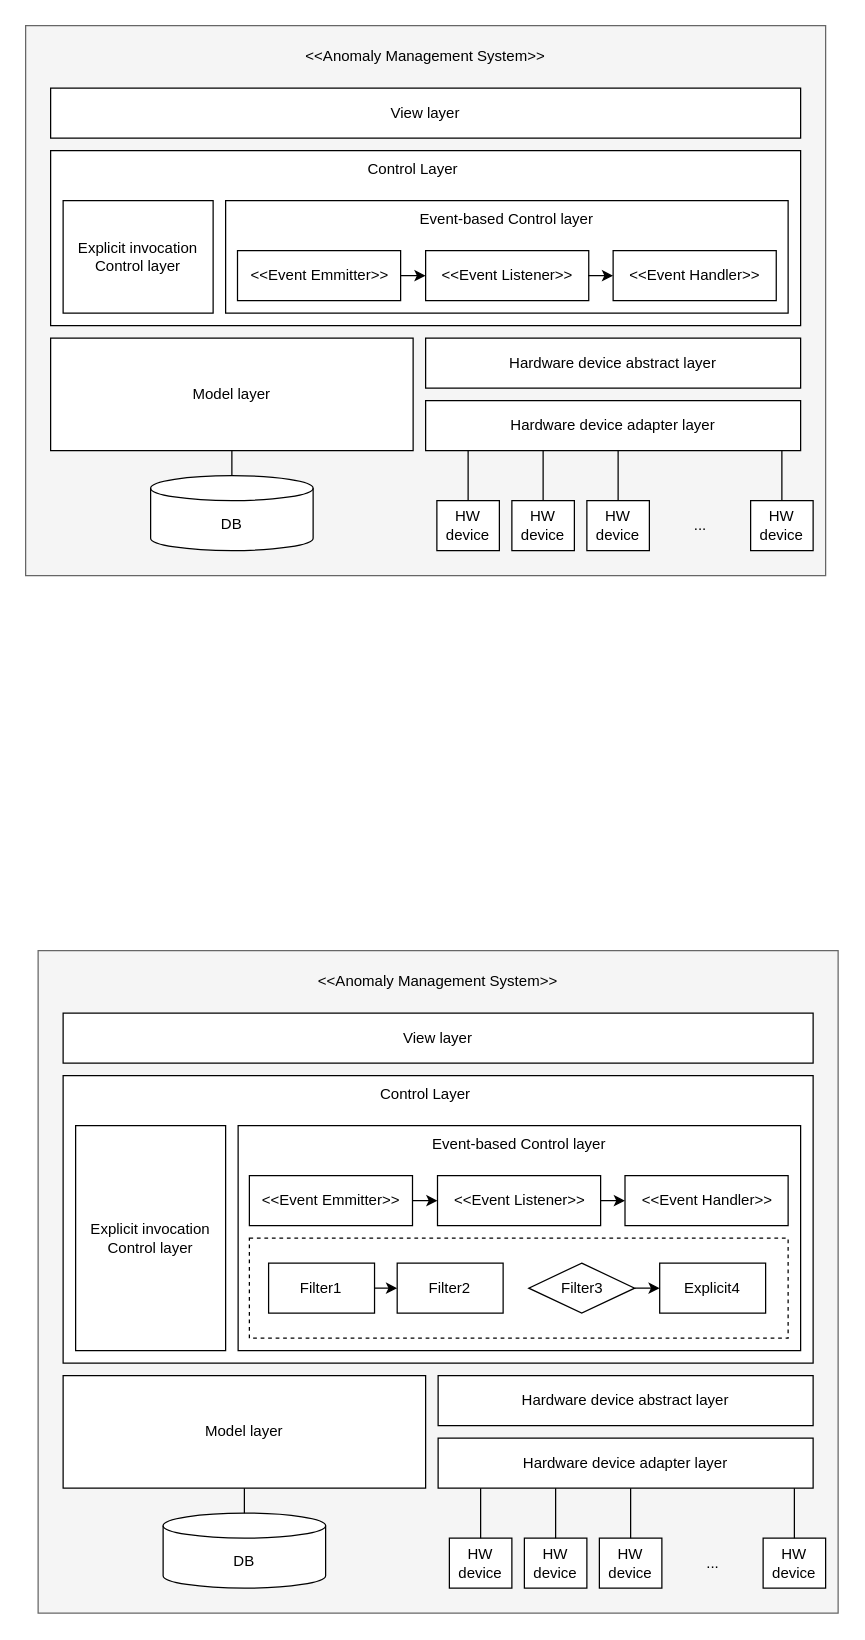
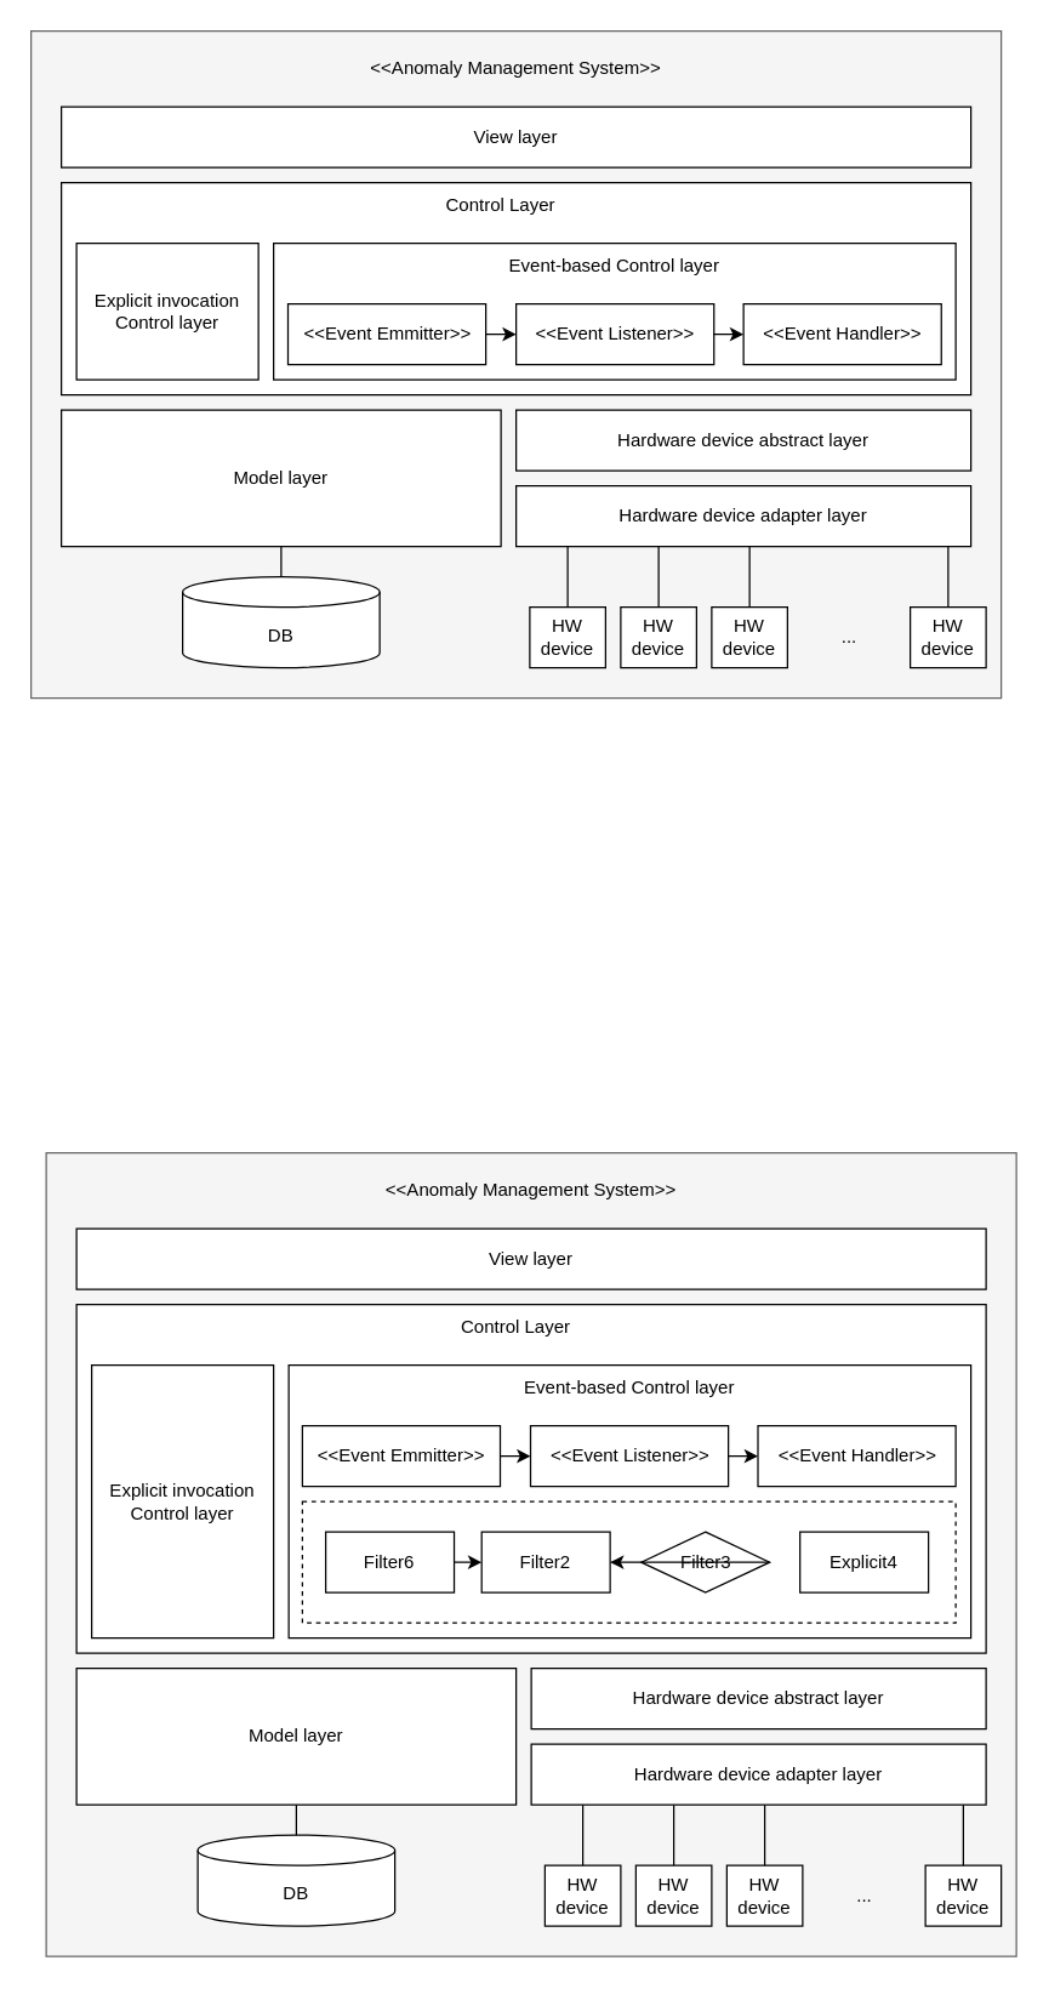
  <mxCell id="0" />
  <mxCell id="1" parent="0" />
  <mxCell id="2" value="" style="rounded=0;whiteSpace=wrap;html=1;fillColor=#f5f5f5;fontColor=#333333;strokeColor=#666666;" vertex="1" parent="1"><mxGeometry x="20" y="20" width="640" height="440" as="geometry" /></mxCell>
  <mxCell id="3" value="View layer" style="rounded=0;whiteSpace=wrap;html=1;" vertex="1" parent="1"><mxGeometry x="40" y="70" width="600" height="40" as="geometry" /></mxCell>
  <mxCell id="4" value="" style="rounded=0;whiteSpace=wrap;html=1;" vertex="1" parent="1"><mxGeometry x="40" y="120" width="600" height="140" as="geometry" /></mxCell>
  <mxCell id="5" value="Model layer" style="rounded=0;whiteSpace=wrap;html=1;" vertex="1" parent="1"><mxGeometry x="40" y="270" width="290" height="90" as="geometry" /></mxCell>
  <mxCell id="6" value="Hardware device abstract layer" style="rounded=0;whiteSpace=wrap;html=1;" vertex="1" parent="1"><mxGeometry x="340" y="270" width="300" height="40" as="geometry" /></mxCell>
  <mxCell id="7" value="Hardware device adapter layer" style="rounded=0;whiteSpace=wrap;html=1;" vertex="1" parent="1"><mxGeometry x="340" y="320" width="300" height="40" as="geometry" /></mxCell>
  <mxCell id="8" value="&amp;lt;&amp;lt;Anomaly Management System&amp;gt;&amp;gt;" style="text;html=1;strokeColor=none;fillColor=none;align=center;verticalAlign=middle;whiteSpace=wrap;rounded=0;" vertex="1" parent="1"><mxGeometry x="215" y="30" width="250" height="30" as="geometry" /></mxCell>
  <mxCell id="9" value="DB" style="shape=cylinder3;whiteSpace=wrap;html=1;boundedLbl=1;backgroundOutline=1;size=10.0;" vertex="1" parent="1"><mxGeometry x="120" y="380" width="130" height="60" as="geometry" /></mxCell>
  <mxCell id="10" value="HW &lt;br&gt;device" style="rounded=0;whiteSpace=wrap;html=1;" vertex="1" parent="1"><mxGeometry x="349" y="400" width="50" height="40" as="geometry" /></mxCell>
  <mxCell id="11" value="" style="endArrow=none;html=1;rounded=0;" edge="1" parent="1" source="10"><mxGeometry width="50" height="50" relative="1" as="geometry"><mxPoint x="403" y="260" as="sourcePoint" /><mxPoint x="374" y="360" as="targetPoint" /></mxGeometry></mxCell>
  <mxCell id="12" value="HW &lt;br&gt;device" style="rounded=0;whiteSpace=wrap;html=1;" vertex="1" parent="1"><mxGeometry x="409" y="400" width="50" height="40" as="geometry" /></mxCell>
  <mxCell id="13" value="" style="endArrow=none;html=1;rounded=0;" edge="1" parent="1" source="12"><mxGeometry width="50" height="50" relative="1" as="geometry"><mxPoint x="463" y="260" as="sourcePoint" /><mxPoint x="434" y="360" as="targetPoint" /></mxGeometry></mxCell>
  <mxCell id="14" value="HW &lt;br&gt;device" style="rounded=0;whiteSpace=wrap;html=1;" vertex="1" parent="1"><mxGeometry x="469" y="400" width="50" height="40" as="geometry" /></mxCell>
  <mxCell id="15" value="" style="endArrow=none;html=1;rounded=0;" edge="1" parent="1" source="14"><mxGeometry width="50" height="50" relative="1" as="geometry"><mxPoint x="523" y="260" as="sourcePoint" /><mxPoint x="494" y="360" as="targetPoint" /></mxGeometry></mxCell>
  <mxCell id="16" value="" style="endArrow=none;html=1;rounded=0;exitX=0.5;exitY=0;exitDx=0;exitDy=0;exitPerimeter=0;entryX=0.5;entryY=1;entryDx=0;entryDy=0;" edge="1" parent="1" source="9" target="5"><mxGeometry width="50" height="50" relative="1" as="geometry"><mxPoint x="274" y="410" as="sourcePoint" /><mxPoint x="120" y="360" as="targetPoint" /></mxGeometry></mxCell>
  <mxCell id="17" value="Explicit invocation &lt;br&gt;Control layer" style="rounded=0;whiteSpace=wrap;html=1;" vertex="1" parent="1"><mxGeometry x="50" y="160" width="120" height="90" as="geometry" /></mxCell>
  <mxCell id="18" value="Control Layer" style="text;html=1;strokeColor=none;fillColor=none;align=center;verticalAlign=middle;whiteSpace=wrap;rounded=0;" vertex="1" parent="1"><mxGeometry x="270" y="120" width="120" height="30" as="geometry" /></mxCell>
  <mxCell id="19" value="" style="rounded=0;whiteSpace=wrap;html=1;" vertex="1" parent="1"><mxGeometry x="180" y="160" width="450" height="90" as="geometry" /></mxCell>
  <mxCell id="20" value="&amp;lt;&amp;lt;Event Emmitter&amp;gt;&amp;gt;" style="rounded=0;whiteSpace=wrap;html=1;" vertex="1" parent="1"><mxGeometry x="189.5" y="200" width="130.5" height="40" as="geometry" /></mxCell>
  <mxCell id="21" value="&amp;lt;&amp;lt;Event Listener&amp;gt;&amp;gt;" style="rounded=0;whiteSpace=wrap;html=1;" vertex="1" parent="1"><mxGeometry x="340" y="200" width="130.5" height="40" as="geometry" /></mxCell>
  <mxCell id="22" value="&amp;lt;&amp;lt;Event Handler&amp;gt;&amp;gt;" style="rounded=0;whiteSpace=wrap;html=1;" vertex="1" parent="1"><mxGeometry x="490" y="200" width="130.5" height="40" as="geometry" /></mxCell>
  <mxCell id="23" value="Event-based Control layer" style="text;html=1;strokeColor=none;fillColor=none;align=center;verticalAlign=middle;whiteSpace=wrap;rounded=0;" vertex="1" parent="1"><mxGeometry x="315.25" y="160" width="180" height="30" as="geometry" /></mxCell>
  <mxCell id="24" value="" style="endArrow=classic;html=1;rounded=0;entryX=0;entryY=0.5;entryDx=0;entryDy=0;exitX=1;exitY=0.5;exitDx=0;exitDy=0;" edge="1" parent="1" source="20" target="21"><mxGeometry width="50" height="50" relative="1" as="geometry"><mxPoint x="260" y="290" as="sourcePoint" /><mxPoint x="310" y="240" as="targetPoint" /></mxGeometry></mxCell>
  <mxCell id="25" value="" style="endArrow=classic;html=1;rounded=0;entryX=0;entryY=0.5;entryDx=0;entryDy=0;" edge="1" parent="1" target="22"><mxGeometry width="50" height="50" relative="1" as="geometry"><mxPoint x="470" y="220" as="sourcePoint" /><mxPoint x="350" y="230" as="targetPoint" /></mxGeometry></mxCell>
  <mxCell id="26" value="HW &lt;br&gt;device" style="rounded=0;whiteSpace=wrap;html=1;" vertex="1" parent="1"><mxGeometry x="600" y="400" width="50" height="40" as="geometry" /></mxCell>
  <mxCell id="27" value="" style="endArrow=none;html=1;rounded=0;" edge="1" parent="1" source="26"><mxGeometry width="50" height="50" relative="1" as="geometry"><mxPoint x="654" y="260" as="sourcePoint" /><mxPoint x="625" y="360" as="targetPoint" /></mxGeometry></mxCell>
  <mxCell id="28" value="..." style="text;html=1;strokeColor=none;fillColor=none;align=center;verticalAlign=middle;whiteSpace=wrap;rounded=0;" vertex="1" parent="1"><mxGeometry x="530" y="405" width="60" height="30" as="geometry" /></mxCell>
  <mxCell id="29" value="" style="rounded=0;whiteSpace=wrap;html=1;fillColor=#f5f5f5;fontColor=#333333;strokeColor=#666666;" vertex="1" parent="1"><mxGeometry x="30" y="760" width="640" height="530" as="geometry" /></mxCell>
  <mxCell id="30" value="View layer" style="rounded=0;whiteSpace=wrap;html=1;" vertex="1" parent="1"><mxGeometry x="50" y="810" width="600" height="40" as="geometry" /></mxCell>
  <mxCell id="31" value="" style="rounded=0;whiteSpace=wrap;html=1;" vertex="1" parent="1"><mxGeometry x="50" y="860" width="600" height="230" as="geometry" /></mxCell>
  <mxCell id="32" value="Model layer" style="rounded=0;whiteSpace=wrap;html=1;" vertex="1" parent="1"><mxGeometry x="50" y="1100" width="290" height="90" as="geometry" /></mxCell>
  <mxCell id="33" value="Hardware device abstract layer" style="rounded=0;whiteSpace=wrap;html=1;" vertex="1" parent="1"><mxGeometry x="350" y="1100" width="300" height="40" as="geometry" /></mxCell>
  <mxCell id="34" value="Hardware device adapter layer" style="rounded=0;whiteSpace=wrap;html=1;" vertex="1" parent="1"><mxGeometry x="350" y="1150" width="300" height="40" as="geometry" /></mxCell>
  <mxCell id="35" value="&amp;lt;&amp;lt;Anomaly Management System&amp;gt;&amp;gt;" style="text;html=1;strokeColor=none;fillColor=none;align=center;verticalAlign=middle;whiteSpace=wrap;rounded=0;" vertex="1" parent="1"><mxGeometry x="225" y="770" width="250" height="30" as="geometry" /></mxCell>
  <mxCell id="36" value="DB" style="shape=cylinder3;whiteSpace=wrap;html=1;boundedLbl=1;backgroundOutline=1;size=10.0;" vertex="1" parent="1"><mxGeometry x="130" y="1210" width="130" height="60" as="geometry" /></mxCell>
  <mxCell id="37" value="HW &lt;br&gt;device" style="rounded=0;whiteSpace=wrap;html=1;" vertex="1" parent="1"><mxGeometry x="359" y="1230" width="50" height="40" as="geometry" /></mxCell>
  <mxCell id="38" value="" style="endArrow=none;html=1;rounded=0;" edge="1" parent="1" source="37"><mxGeometry width="50" height="50" relative="1" as="geometry"><mxPoint x="413" y="1090" as="sourcePoint" /><mxPoint x="384" y="1190" as="targetPoint" /></mxGeometry></mxCell>
  <mxCell id="39" value="HW &lt;br&gt;device" style="rounded=0;whiteSpace=wrap;html=1;" vertex="1" parent="1"><mxGeometry x="419" y="1230" width="50" height="40" as="geometry" /></mxCell>
  <mxCell id="40" value="" style="endArrow=none;html=1;rounded=0;" edge="1" parent="1" source="39"><mxGeometry width="50" height="50" relative="1" as="geometry"><mxPoint x="473" y="1090" as="sourcePoint" /><mxPoint x="444" y="1190" as="targetPoint" /></mxGeometry></mxCell>
  <mxCell id="41" value="HW &lt;br&gt;device" style="rounded=0;whiteSpace=wrap;html=1;" vertex="1" parent="1"><mxGeometry x="479" y="1230" width="50" height="40" as="geometry" /></mxCell>
  <mxCell id="42" value="" style="endArrow=none;html=1;rounded=0;" edge="1" parent="1" source="41"><mxGeometry width="50" height="50" relative="1" as="geometry"><mxPoint x="533" y="1090" as="sourcePoint" /><mxPoint x="504" y="1190" as="targetPoint" /></mxGeometry></mxCell>
  <mxCell id="43" value="" style="endArrow=none;html=1;rounded=0;exitX=0.5;exitY=0;exitDx=0;exitDy=0;exitPerimeter=0;entryX=0.5;entryY=1;entryDx=0;entryDy=0;" edge="1" parent="1" source="36" target="32"><mxGeometry width="50" height="50" relative="1" as="geometry"><mxPoint x="284" y="1240" as="sourcePoint" /><mxPoint x="130" y="1190" as="targetPoint" /></mxGeometry></mxCell>
  <mxCell id="44" value="Explicit invocation &lt;br&gt;Control layer" style="rounded=0;whiteSpace=wrap;html=1;" vertex="1" parent="1"><mxGeometry x="60" y="900" width="120" height="180" as="geometry" /></mxCell>
  <mxCell id="45" value="Control Layer" style="text;html=1;strokeColor=none;fillColor=none;align=center;verticalAlign=middle;whiteSpace=wrap;rounded=0;" vertex="1" parent="1"><mxGeometry x="280" y="860" width="120" height="30" as="geometry" /></mxCell>
  <mxCell id="46" value="" style="rounded=0;whiteSpace=wrap;html=1;" vertex="1" parent="1"><mxGeometry x="190" y="900" width="450" height="180" as="geometry" /></mxCell>
  <mxCell id="47" value="&amp;lt;&amp;lt;Event Emmitter&amp;gt;&amp;gt;" style="rounded=0;whiteSpace=wrap;html=1;" vertex="1" parent="1"><mxGeometry x="199" y="940" width="130.5" height="40" as="geometry" /></mxCell>
  <mxCell id="48" value="&amp;lt;&amp;lt;Event Listener&amp;gt;&amp;gt;" style="rounded=0;whiteSpace=wrap;html=1;" vertex="1" parent="1"><mxGeometry x="349.5" y="940" width="130.5" height="40" as="geometry" /></mxCell>
  <mxCell id="49" value="&amp;lt;&amp;lt;Event Handler&amp;gt;&amp;gt;" style="rounded=0;whiteSpace=wrap;html=1;" vertex="1" parent="1"><mxGeometry x="499.5" y="940" width="130.5" height="40" as="geometry" /></mxCell>
  <mxCell id="50" value="Event-based Control layer" style="text;html=1;strokeColor=none;fillColor=none;align=center;verticalAlign=middle;whiteSpace=wrap;rounded=0;" vertex="1" parent="1"><mxGeometry x="325.25" y="900" width="180" height="30" as="geometry" /></mxCell>
  <mxCell id="51" value="" style="endArrow=classic;html=1;rounded=0;entryX=0;entryY=0.5;entryDx=0;entryDy=0;exitX=1;exitY=0.5;exitDx=0;exitDy=0;" edge="1" parent="1" source="47" target="48"><mxGeometry width="50" height="50" relative="1" as="geometry"><mxPoint x="269.5" y="1030" as="sourcePoint" /><mxPoint x="319.5" y="980" as="targetPoint" /></mxGeometry></mxCell>
  <mxCell id="52" value="" style="endArrow=classic;html=1;rounded=0;entryX=0;entryY=0.5;entryDx=0;entryDy=0;" edge="1" parent="1" target="49"><mxGeometry width="50" height="50" relative="1" as="geometry"><mxPoint x="479.5" y="960" as="sourcePoint" /><mxPoint x="359.5" y="970" as="targetPoint" /></mxGeometry></mxCell>
  <mxCell id="53" value="HW &lt;br&gt;device" style="rounded=0;whiteSpace=wrap;html=1;" vertex="1" parent="1"><mxGeometry x="610" y="1230" width="50" height="40" as="geometry" /></mxCell>
  <mxCell id="54" value="" style="endArrow=none;html=1;rounded=0;" edge="1" parent="1" source="53"><mxGeometry width="50" height="50" relative="1" as="geometry"><mxPoint x="664" y="1090" as="sourcePoint" /><mxPoint x="635" y="1190" as="targetPoint" /></mxGeometry></mxCell>
  <mxCell id="55" value="..." style="text;html=1;strokeColor=none;fillColor=none;align=center;verticalAlign=middle;whiteSpace=wrap;rounded=0;" vertex="1" parent="1"><mxGeometry x="540" y="1235" width="60" height="30" as="geometry" /></mxCell>
  <mxCell id="56" value="" style="rounded=0;whiteSpace=wrap;html=1;dashed=1;" vertex="1" parent="1"><mxGeometry x="199" y="990" width="431" height="80" as="geometry" /></mxCell>
- <mxCell id="57" value="Filter1" style="rounded=0;whiteSpace=wrap;html=1;" vertex="1" parent="1"><mxGeometry x="214.38" y="1010" width="84.75" height="40" as="geometry" /></mxCell>
+ <mxCell id="57" value="Filter6" style="rounded=0;whiteSpace=wrap;html=1;" vertex="1" parent="1"><mxGeometry x="214.38" y="1010" width="84.75" height="40" as="geometry" /></mxCell>
  <mxCell id="58" value="Filter2" style="rounded=0;whiteSpace=wrap;html=1;" vertex="1" parent="1"><mxGeometry x="317.25" y="1010" width="84.75" height="40" as="geometry" /></mxCell>
  <mxCell id="59" value="Filter3" style="rhombus;whiteSpace=wrap;html=1;" vertex="1" parent="1"><mxGeometry x="422.5" y="1010" width="84.75" height="40" as="geometry" /></mxCell>
  <mxCell id="60" value="Explicit4" style="rounded=0;whiteSpace=wrap;html=1;" vertex="1" parent="1"><mxGeometry x="527.25" y="1010" width="84.75" height="40" as="geometry" /></mxCell>
  <mxCell id="61" value="" style="endArrow=classic;html=1;rounded=0;entryX=0;entryY=0.5;entryDx=0;entryDy=0;exitX=1;exitY=0.5;exitDx=0;exitDy=0;" edge="1" parent="1" source="57" target="58"><mxGeometry width="50" height="50" relative="1" as="geometry"><mxPoint x="340" y="970" as="sourcePoint" /><mxPoint x="360" y="970" as="targetPoint" /></mxGeometry></mxCell>
- <mxCell id="62" value="" style="endArrow=classic;html=1;rounded=0;entryX=0;entryY=0.5;entryDx=0;entryDy=0;exitX=1;exitY=0.5;exitDx=0;exitDy=0;" edge="1" parent="1" source="59" target="60"><mxGeometry width="50" height="50" relative="1" as="geometry"><mxPoint x="510" y="1030" as="sourcePoint" /><mxPoint x="433" y="1040" as="targetPoint" /></mxGeometry></mxCell>
+ <mxCell id="62" value="" style="endArrow=classic;html=1;rounded=0;exitX=1;exitY=0.5;exitDx=0;exitDy=0;" edge="1" parent="1" source="59" target="58"><mxGeometry width="50" height="50" relative="1" as="geometry"><mxPoint x="510" y="1030" as="sourcePoint" /><mxPoint x="433" y="1040" as="targetPoint" /></mxGeometry></mxCell>
